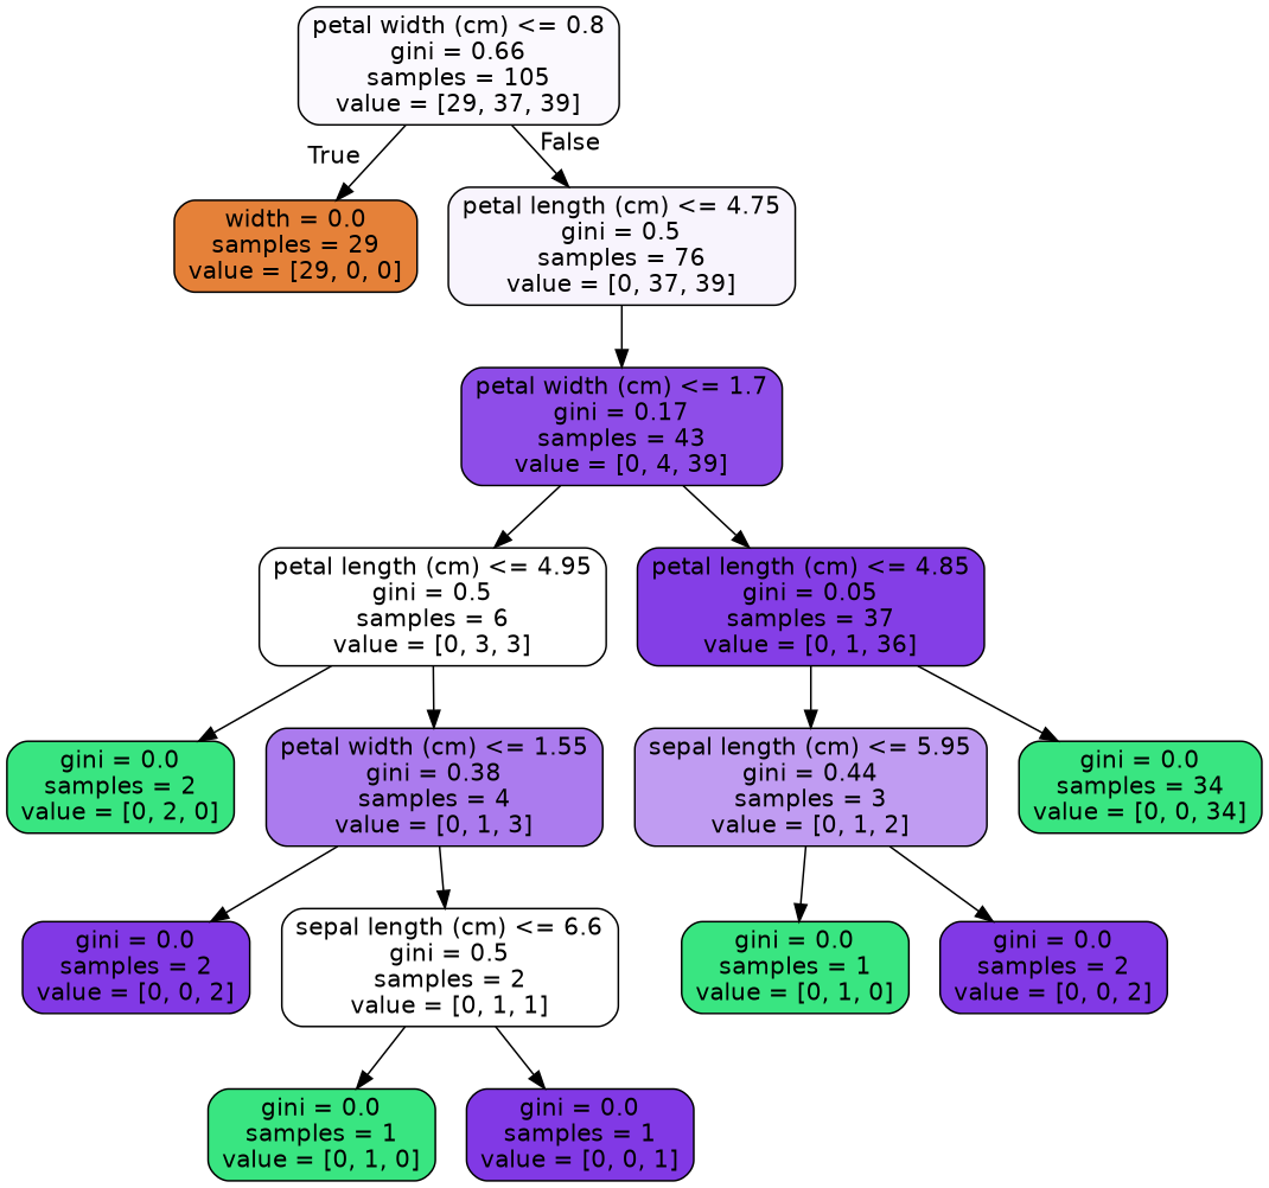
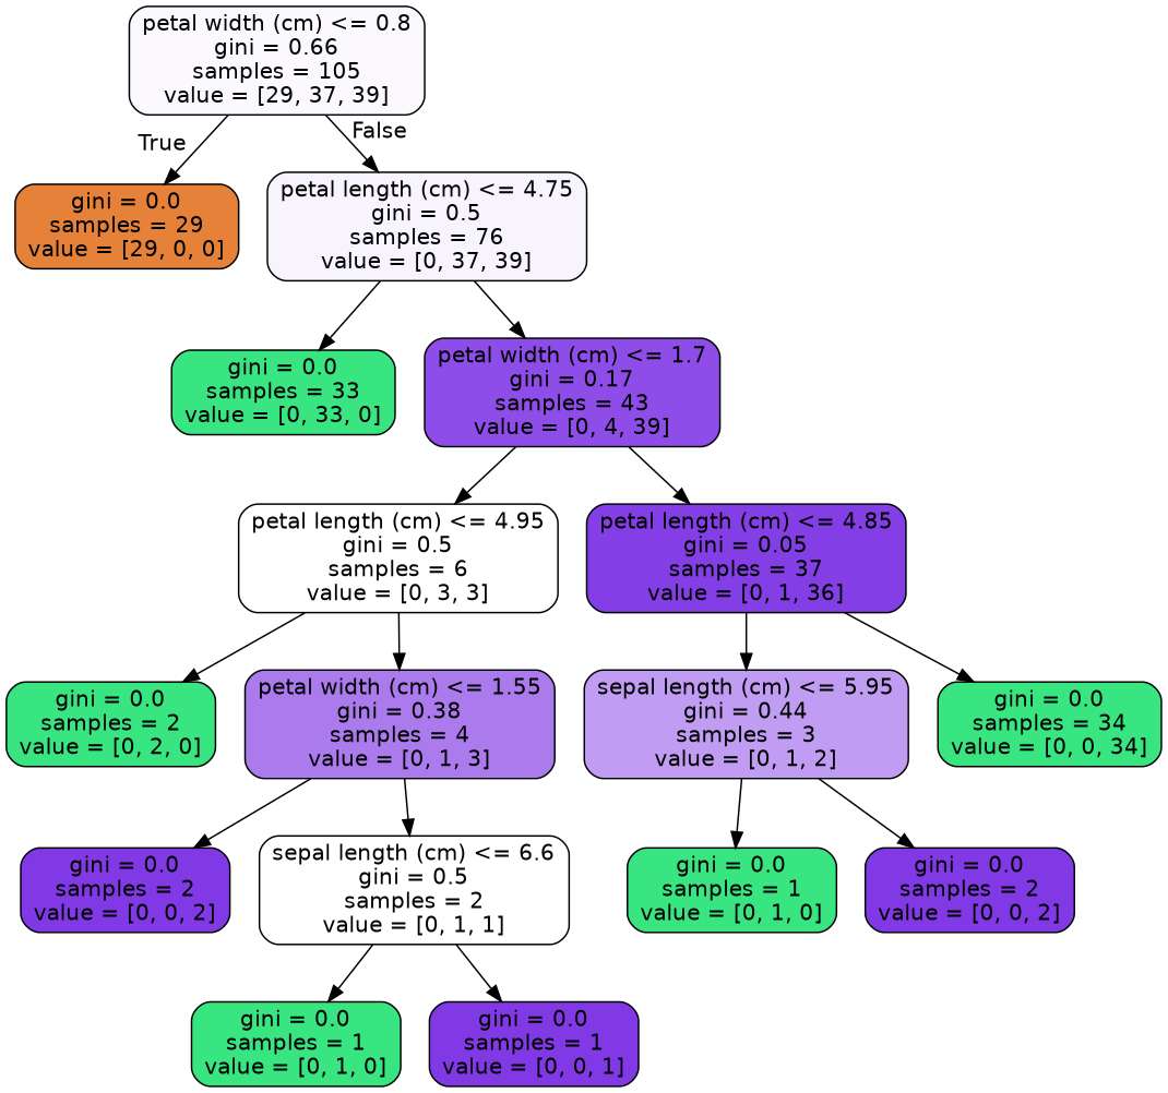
  digraph {
    node [color=black fillcolor="#39e581ff" fontname=helvetica shape=box style="filled, rounded"]
    edge [fontname=helvetica]
    n1 [fillcolor="#8139e507" label="petal width (cm) <= 0.8\ngini = 0.66\nsamples = 105\nvalue = [29, 37, 39]"]
-   n2 [fillcolor="#e58139ff" label="width = 0.0\nsamples = 29\nvalue = [29, 0, 0]"]
+   n2 [fillcolor="#e58139ff" label="gini = 0.0\nsamples = 29\nvalue = [29, 0, 0]"]
    n3 [fillcolor="#8139e50d" label="petal length (cm) <= 4.75\ngini = 0.5\nsamples = 76\nvalue = [0, 37, 39]"]
+   n4 [label="gini = 0.0\nsamples = 33\nvalue = [0, 33, 0]"]
    n5 [fillcolor="#8139e5e5" label="petal width (cm) <= 1.7\ngini = 0.17\nsamples = 43\nvalue = [0, 4, 39]"]
    n6 [fillcolor="#39e58100" label="petal length (cm) <= 4.95\ngini = 0.5\nsamples = 6\nvalue = [0, 3, 3]"]
    n7 [fillcolor="#8139e5f8" label="petal length (cm) <= 4.85\ngini = 0.05\nsamples = 37\nvalue = [0, 1, 36]"]
    n8 [label="gini = 0.0\nsamples = 2\nvalue = [0, 2, 0]"]
    n9 [fillcolor="#8139e5aa" label="petal width (cm) <= 1.55\ngini = 0.38\nsamples = 4\nvalue = [0, 1, 3]"]
    n10 [fillcolor="#8139e57f" label="sepal length (cm) <= 5.95\ngini = 0.44\nsamples = 3\nvalue = [0, 1, 2]"]
    n11 [label="gini = 0.0\nsamples = 34\nvalue = [0, 0, 34]"]
    n12 [fillcolor="#8139e5ff" label="gini = 0.0\nsamples = 2\nvalue = [0, 0, 2]"]
    n13 [fillcolor="#39e58100" label="sepal length (cm) <= 6.6\ngini = 0.5\nsamples = 2\nvalue = [0, 1, 1]"]
    n14 [label="gini = 0.0\nsamples = 1\nvalue = [0, 1, 0]"]
    n15 [fillcolor="#8139e5ff" label="gini = 0.0\nsamples = 1\nvalue = [0, 0, 1]"]
    n16 [label="gini = 0.0\nsamples = 1\nvalue = [0, 1, 0]"]
    n17 [fillcolor="#8139e5ff" label="gini = 0.0\nsamples = 2\nvalue = [0, 0, 2]"]
    n1 -> n2 [headlabel=True labelangle=45 labeldistance=2.5]
    n1 -> n3 [headlabel=False labelangle=-45 labeldistance=2.5]
+   n3 -> n4
    n3 -> n5
    n5 -> n6
    n5 -> n7
    n6 -> n8
    n6 -> n9
    n7 -> n10
    n7 -> n11
    n9 -> n12
    n9 -> n13
    n10 -> n16
    n10 -> n17
    n13 -> n14
    n13 -> n15
  }
